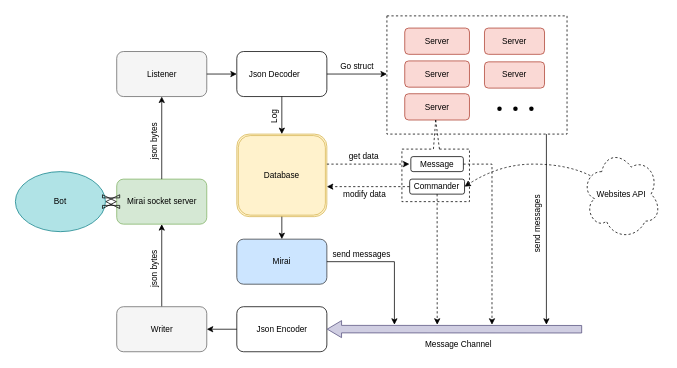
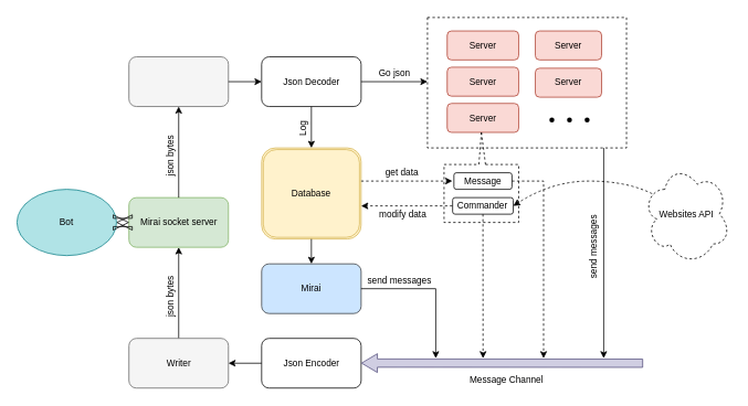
  <mxCell id="0" />
  <mxCell id="1" parent="0" />
  <mxCell id="2" value="" style="rounded=0;whiteSpace=wrap;html=1;dashed=1;fontSize=11;strokeColor=default;" vertex="1" parent="1"><mxGeometry x="515" y="20.5" width="240" height="157.5" as="geometry" /></mxCell>
  <mxCell id="3" value="" style="group" vertex="1" connectable="0" parent="1"><mxGeometry x="155" y="238" width="120" height="60" as="geometry" /></mxCell>
  <mxCell id="4" value="" style="rounded=1;whiteSpace=wrap;html=1;fillColor=#d5e8d4;strokeColor=#82b366;" vertex="1" parent="3"><mxGeometry width="120" height="60" as="geometry" /></mxCell>
  <mxCell id="5" value="&lt;font style=&quot;font-size: 11px&quot;&gt;Mirai socket server&lt;/font&gt;" style="text;html=1;align=center;verticalAlign=middle;resizable=0;points=[];autosize=1;strokeColor=none;fillColor=none;" vertex="1" parent="3"><mxGeometry y="20" width="120" height="20" as="geometry" /></mxCell>
  <mxCell id="6" value="" style="endArrow=classic;html=1;rounded=0;fontSize=11;exitX=0.5;exitY=0;exitDx=0;exitDy=0;" edge="1" parent="3" source="8"><mxGeometry width="50" height="50" relative="1" as="geometry"><mxPoint x="70" y="80" as="sourcePoint" /><mxPoint x="60" y="60" as="targetPoint" /></mxGeometry></mxCell>
  <mxCell id="7" value="" style="rounded=1;whiteSpace=wrap;html=1;fontSize=11;strokeColor=#666666;fillColor=#f5f5f5;fontColor=#333333;" vertex="1" parent="1"><mxGeometry x="155" y="68" width="120" height="60" as="geometry" /></mxCell>
  <mxCell id="8" value="" style="rounded=1;whiteSpace=wrap;html=1;fontSize=11;fillColor=#f5f5f5;fontColor=#333333;strokeColor=#666666;" vertex="1" parent="1"><mxGeometry x="155" y="408" width="120" height="60" as="geometry" /></mxCell>
- <mxCell id="9" value="Listener" style="text;html=1;align=center;verticalAlign=middle;resizable=0;points=[];autosize=1;strokeColor=none;fillColor=none;fontSize=11;" vertex="1" parent="1"><mxGeometry x="185" y="88" width="60" height="20" as="geometry" /></mxCell>
  <mxCell id="10" value="Writer" style="text;html=1;align=center;verticalAlign=middle;resizable=0;points=[];autosize=1;strokeColor=none;fillColor=none;fontSize=11;" vertex="1" parent="1"><mxGeometry x="190" y="428" width="50" height="20" as="geometry" /></mxCell>
  <mxCell id="11" value="" style="endArrow=classic;html=1;rounded=0;fontSize=11;entryX=0.5;entryY=1;entryDx=0;entryDy=0;exitX=0.5;exitY=0;exitDx=0;exitDy=0;" edge="1" parent="1" source="4" target="7"><mxGeometry width="50" height="50" relative="1" as="geometry"><mxPoint x="275" y="268" as="sourcePoint" /><mxPoint x="325" y="218" as="targetPoint" /></mxGeometry></mxCell>
  <mxCell id="12" value="json bytes" style="text;html=1;align=center;verticalAlign=middle;resizable=0;points=[];autosize=1;strokeColor=none;fillColor=none;fontSize=11;rotation=-90;" vertex="1" parent="1"><mxGeometry x="170" y="178" width="70" height="20" as="geometry" /></mxCell>
  <mxCell id="13" value="json bytes" style="text;html=1;align=center;verticalAlign=middle;resizable=0;points=[];autosize=1;strokeColor=none;fillColor=none;fontSize=11;rotation=-90;" vertex="1" parent="1"><mxGeometry x="170" y="348" width="70" height="20" as="geometry" /></mxCell>
  <mxCell id="14" value="" style="endArrow=classic;html=1;rounded=0;fontSize=11;entryX=0;entryY=0.5;entryDx=0;entryDy=0;exitX=1;exitY=0.5;exitDx=0;exitDy=0;" edge="1" parent="1" source="7" target="16"><mxGeometry width="50" height="50" relative="1" as="geometry"><mxPoint x="475" y="178" as="sourcePoint" /><mxPoint x="525" y="128" as="targetPoint" /></mxGeometry></mxCell>
  <mxCell id="15" value="" style="group" vertex="1" connectable="0" parent="1"><mxGeometry x="315" y="68" width="120" height="60" as="geometry" /></mxCell>
  <mxCell id="16" value="" style="rounded=1;whiteSpace=wrap;html=1;fontSize=11;strokeColor=default;" vertex="1" parent="15"><mxGeometry width="120" height="60" as="geometry" /></mxCell>
- <mxCell id="17" value="Json Decoder" style="text;html=1;align=center;verticalAlign=middle;resizable=0;points=[];autosize=1;strokeColor=none;fillColor=none;fontSize=11;" vertex="1" parent="15"><mxGeometry x="5" y="20" width="90" height="20" as="geometry" /></mxCell>
+ <mxCell id="17" value="Json Decoder" style="text;html=1;align=center;verticalAlign=middle;resizable=0;points=[];autosize=1;strokeColor=none;fillColor=none;fontSize=11;" vertex="1" parent="15"><mxGeometry x="15" y="20" width="90" height="20" as="geometry" /></mxCell>
  <mxCell id="18" value="" style="group" vertex="1" connectable="0" parent="1"><mxGeometry x="315" y="408" width="120" height="60" as="geometry" /></mxCell>
  <mxCell id="19" value="" style="rounded=1;whiteSpace=wrap;html=1;fontSize=11;strokeColor=default;" vertex="1" parent="18"><mxGeometry width="120" height="60" as="geometry" /></mxCell>
  <mxCell id="20" value="Json Encoder" style="text;html=1;align=center;verticalAlign=middle;resizable=0;points=[];autosize=1;strokeColor=none;fillColor=none;fontSize=11;" vertex="1" parent="18"><mxGeometry x="15" y="20" width="90" height="20" as="geometry" /></mxCell>
  <mxCell id="21" value="" style="shape=flexArrow;endArrow=classic;html=1;rounded=0;fontSize=11;endWidth=11.667;endSize=6.029;fillColor=#d0cee2;strokeColor=#56517e;" edge="1" parent="1"><mxGeometry width="50" height="50" relative="1" as="geometry"><mxPoint x="775" y="438" as="sourcePoint" /><mxPoint x="435" y="437.86" as="targetPoint" /><Array as="points" /></mxGeometry></mxCell>
- <mxCell id="22" value="Go struct" style="text;html=1;align=center;verticalAlign=middle;resizable=0;points=[];autosize=1;strokeColor=none;fillColor=none;fontSize=11;" vertex="1" parent="1"><mxGeometry x="445" y="78" width="60" height="20" as="geometry" /></mxCell>
+ <mxCell id="22" value="Go json" style="text;html=1;align=center;verticalAlign=middle;resizable=0;points=[];autosize=1;strokeColor=none;fillColor=none;fontSize=11;" vertex="1" parent="1"><mxGeometry x="445" y="78" width="60" height="20" as="geometry" /></mxCell>
  <mxCell id="23" value="" style="endArrow=classic;html=1;rounded=0;fontSize=11;exitX=0;exitY=0.5;exitDx=0;exitDy=0;entryX=1;entryY=0.5;entryDx=0;entryDy=0;" edge="1" parent="1" source="19" target="8"><mxGeometry width="50" height="50" relative="1" as="geometry"><mxPoint x="425" y="408" as="sourcePoint" /><mxPoint x="475" y="358" as="targetPoint" /></mxGeometry></mxCell>
  <mxCell id="24" value="" style="endArrow=classic;html=1;rounded=0;fontSize=11;" edge="1" parent="1"><mxGeometry width="50" height="50" relative="1" as="geometry"><mxPoint x="435" y="98" as="sourcePoint" /><mxPoint x="515" y="98" as="targetPoint" /></mxGeometry></mxCell>
  <mxCell id="25" value="Mirai" style="rounded=1;whiteSpace=wrap;html=1;fontSize=11;strokeColor=#36393d;fillColor=#cce5ff;" vertex="1" parent="1"><mxGeometry x="315" y="318" width="120" height="60" as="geometry" /></mxCell>
  <mxCell id="26" value="Database" style="shape=ext;double=1;rounded=1;whiteSpace=wrap;html=1;fontSize=11;strokeColor=#d6b656;fillColor=#fff2cc;" vertex="1" parent="1"><mxGeometry x="315" y="178" width="120" height="110" as="geometry" /></mxCell>
  <mxCell id="27" value="" style="endArrow=classic;html=1;rounded=0;fontSize=11;exitX=0.5;exitY=1;exitDx=0;exitDy=0;" edge="1" parent="1" source="26"><mxGeometry width="50" height="50" relative="1" as="geometry"><mxPoint x="325" y="368" as="sourcePoint" /><mxPoint x="375" y="318" as="targetPoint" /></mxGeometry></mxCell>
  <mxCell id="28" value="" style="endArrow=classic;html=1;rounded=0;fontSize=11;" edge="1" parent="1"><mxGeometry width="50" height="50" relative="1" as="geometry"><mxPoint x="435" y="348" as="sourcePoint" /><mxPoint x="525" y="432" as="targetPoint" /><Array as="points"><mxPoint x="525" y="348" /></Array></mxGeometry></mxCell>
  <mxCell id="29" value="Message Channel" style="text;html=1;align=center;verticalAlign=middle;resizable=0;points=[];autosize=1;strokeColor=none;fillColor=none;fontSize=11;" vertex="1" parent="1"><mxGeometry x="555" y="448" width="110" height="20" as="geometry" /></mxCell>
  <mxCell id="30" value="" style="endArrow=none;dashed=1;html=1;rounded=0;fontSize=11;" edge="1" parent="1"><mxGeometry width="50" height="50" relative="1" as="geometry"><mxPoint x="585" y="198" as="sourcePoint" /><mxPoint x="575" y="198" as="targetPoint" /><Array as="points"><mxPoint x="625" y="198" /><mxPoint x="625" y="268" /><mxPoint x="535" y="268" /><mxPoint x="535" y="198" /></Array></mxGeometry></mxCell>
  <mxCell id="31" value="Message" style="rounded=1;whiteSpace=wrap;html=1;fontSize=11;strokeColor=default;" vertex="1" parent="1"><mxGeometry x="546.88" y="208" width="70" height="20" as="geometry" /></mxCell>
  <mxCell id="32" value="" style="endArrow=classic;html=1;rounded=0;fontSize=11;" edge="1" parent="1"><mxGeometry width="50" height="50" relative="1" as="geometry"><mxPoint x="375" y="128" as="sourcePoint" /><mxPoint x="375" y="178" as="targetPoint" /></mxGeometry></mxCell>
  <mxCell id="33" value="Log" style="text;html=1;align=center;verticalAlign=middle;resizable=0;points=[];autosize=1;strokeColor=none;fillColor=none;fontSize=11;rotation=-90;" vertex="1" parent="1"><mxGeometry x="345" y="145" width="40" height="20" as="geometry" /></mxCell>
  <mxCell id="34" value="Server" style="rounded=1;whiteSpace=wrap;html=1;fontSize=11;strokeColor=#ae4132;container=0;fillColor=#fad9d5;" vertex="1" parent="1"><mxGeometry x="538.75" y="36.75" width="86.25" height="35" as="geometry" /></mxCell>
  <mxCell id="35" value="Server" style="rounded=1;whiteSpace=wrap;html=1;fontSize=11;strokeColor=#ae4132;container=0;fillColor=#fad9d5;" vertex="1" parent="1"><mxGeometry x="645" y="36.75" width="80" height="35" as="geometry" /></mxCell>
  <mxCell id="36" value="Server" style="rounded=1;whiteSpace=wrap;html=1;fontSize=11;strokeColor=#ae4132;container=0;fillColor=#fad9d5;" vertex="1" parent="1"><mxGeometry x="538.75" y="80.5" width="86.25" height="35" as="geometry" /></mxCell>
  <mxCell id="37" value="Server" style="rounded=1;whiteSpace=wrap;html=1;fontSize=11;strokeColor=#ae4132;container=0;fillColor=#fad9d5;" vertex="1" parent="1"><mxGeometry x="645" y="81.75" width="80" height="35" as="geometry" /></mxCell>
  <mxCell id="38" value="Server" style="rounded=1;whiteSpace=wrap;html=1;fontSize=11;strokeColor=#ae4132;container=0;fillColor=#fad9d5;" vertex="1" parent="1"><mxGeometry x="538.75" y="124.25" width="86.25" height="35" as="geometry" /></mxCell>
  <mxCell id="39" value="" style="endArrow=none;dashed=1;html=1;rounded=0;fontSize=11;" edge="1" parent="1"><mxGeometry width="50" height="50" relative="1" as="geometry"><mxPoint x="577" y="198" as="sourcePoint" /><mxPoint x="580" y="159.25" as="targetPoint" /></mxGeometry></mxCell>
  <mxCell id="40" value="" style="endArrow=none;dashed=1;html=1;rounded=0;fontSize=11;" edge="1" parent="1"><mxGeometry width="50" height="50" relative="1" as="geometry"><mxPoint x="585" y="198" as="sourcePoint" /><mxPoint x="580" y="159.25" as="targetPoint" /></mxGeometry></mxCell>
  <mxCell id="41" value="" style="group" vertex="1" connectable="0" parent="1"><mxGeometry x="645" y="124.25" width="82.5" height="40" as="geometry" /></mxCell>
  <mxCell id="42" value="" style="shape=waypoint;sketch=0;size=6;pointerEvents=1;points=[];fillColor=none;resizable=0;rotatable=0;perimeter=centerPerimeter;snapToPoint=1;fontSize=11;strokeColor=default;container=0;" vertex="1" parent="41"><mxGeometry x="42.5" width="40" height="40" as="geometry" /></mxCell>
  <mxCell id="43" value="" style="shape=waypoint;sketch=0;size=6;pointerEvents=1;points=[];fillColor=none;resizable=0;rotatable=0;perimeter=centerPerimeter;snapToPoint=1;fontSize=11;strokeColor=default;container=0;" vertex="1" parent="41"><mxGeometry x="21.25" width="40" height="40" as="geometry" /></mxCell>
  <mxCell id="44" value="" style="shape=waypoint;sketch=0;size=6;pointerEvents=1;points=[];fillColor=none;resizable=0;rotatable=0;perimeter=centerPerimeter;snapToPoint=1;fontSize=11;strokeColor=default;container=0;" vertex="1" parent="41"><mxGeometry width="40" height="40" as="geometry" /></mxCell>
  <mxCell id="45" value="Commander" style="rounded=1;whiteSpace=wrap;html=1;fontSize=11;strokeColor=default;" vertex="1" parent="1"><mxGeometry x="545.32" y="238" width="73.12" height="20" as="geometry" /></mxCell>
  <mxCell id="46" value="" style="endArrow=classic;html=1;rounded=0;fontSize=11;strokeColor=default;dashed=1;" edge="1" parent="1"><mxGeometry width="50" height="50" relative="1" as="geometry"><mxPoint x="435" y="218" as="sourcePoint" /><mxPoint x="545" y="218" as="targetPoint" /></mxGeometry></mxCell>
  <mxCell id="47" value="" style="endArrow=classic;html=1;rounded=0;fontSize=11;dashed=1;" edge="1" parent="1"><mxGeometry width="50" height="50" relative="1" as="geometry"><mxPoint x="545" y="248" as="sourcePoint" /><mxPoint x="435" y="248" as="targetPoint" /></mxGeometry></mxCell>
  <mxCell id="48" value="" style="endArrow=classic;html=1;rounded=0;fontSize=11;exitX=0.5;exitY=1;exitDx=0;exitDy=0;dashed=1;" edge="1" parent="1" source="45"><mxGeometry width="50" height="50" relative="1" as="geometry"><mxPoint x="595" y="318" as="sourcePoint" /><mxPoint x="582" y="432" as="targetPoint" /></mxGeometry></mxCell>
  <mxCell id="49" value="" style="endArrow=classic;html=1;rounded=0;fontSize=11;dashed=1;" edge="1" parent="1"><mxGeometry width="50" height="50" relative="1" as="geometry"><mxPoint x="616.88" y="218" as="sourcePoint" /><mxPoint x="655" y="432" as="targetPoint" /><Array as="points"><mxPoint x="655" y="218" /></Array></mxGeometry></mxCell>
  <mxCell id="50" value="" style="endArrow=classic;html=1;rounded=0;fontSize=11;strokeColor=default;" edge="1" parent="1"><mxGeometry width="50" height="50" relative="1" as="geometry"><mxPoint x="727.5" y="178" as="sourcePoint" /><mxPoint x="727.5" y="432" as="targetPoint" /></mxGeometry></mxCell>
  <mxCell id="51" value="get data" style="text;html=1;align=center;verticalAlign=middle;resizable=0;points=[];autosize=1;strokeColor=none;fillColor=none;fontSize=11;" vertex="1" parent="1"><mxGeometry x="454" y="198" width="60" height="20" as="geometry" /></mxCell>
  <mxCell id="52" value="modify data" style="text;html=1;align=center;verticalAlign=middle;resizable=0;points=[];autosize=1;strokeColor=none;fillColor=none;fontSize=11;" vertex="1" parent="1"><mxGeometry x="445" y="248" width="80" height="20" as="geometry" /></mxCell>
  <mxCell id="53" value="send messages" style="text;html=1;align=center;verticalAlign=middle;resizable=0;points=[];autosize=1;strokeColor=none;fillColor=none;fontSize=11;rotation=-90;" vertex="1" parent="1"><mxGeometry x="665" y="288" width="100" height="20" as="geometry" /></mxCell>
  <mxCell id="54" value="send messages" style="text;html=1;align=center;verticalAlign=middle;resizable=0;points=[];autosize=1;strokeColor=none;fillColor=none;fontSize=11;rotation=0;" vertex="1" parent="1"><mxGeometry x="431" y="328" width="100" height="20" as="geometry" /></mxCell>
  <mxCell id="55" value="Websites API" style="ellipse;shape=cloud;whiteSpace=wrap;html=1;dashed=1;fontSize=11;strokeColor=default;" vertex="1" parent="1"><mxGeometry x="775" y="198" width="105" height="120" as="geometry" /></mxCell>
  <mxCell id="56" value="" style="curved=1;endArrow=classic;html=1;rounded=0;fontSize=11;strokeColor=default;dashed=1;exitX=0.104;exitY=0.294;exitDx=0;exitDy=0;exitPerimeter=0;" edge="1" parent="1" source="55"><mxGeometry width="50" height="50" relative="1" as="geometry"><mxPoint x="795" y="228" as="sourcePoint" /><mxPoint x="618.44" y="248" as="targetPoint" /><Array as="points"><mxPoint x="755" y="218" /><mxPoint x="665" y="218" /></Array></mxGeometry></mxCell>
  <mxCell id="57" value="Bot" style="ellipse;whiteSpace=wrap;html=1;fontSize=11;strokeColor=#0e8088;fillColor=#b0e3e6;" vertex="1" parent="1"><mxGeometry x="20" y="228" width="120" height="80" as="geometry" /></mxCell>
  <mxCell id="58" value="" style="shape=flexArrow;endArrow=classic;startArrow=classic;html=1;rounded=0;fontSize=11;strokeColor=default;exitX=1;exitY=0.5;exitDx=0;exitDy=0;endWidth=7.333;endSize=5.823;startWidth=7.333;startSize=5.823;" edge="1" parent="1" source="57"><mxGeometry width="100" height="100" relative="1" as="geometry"><mxPoint x="55" y="368" as="sourcePoint" /><mxPoint x="155" y="268" as="targetPoint" /></mxGeometry></mxCell>
